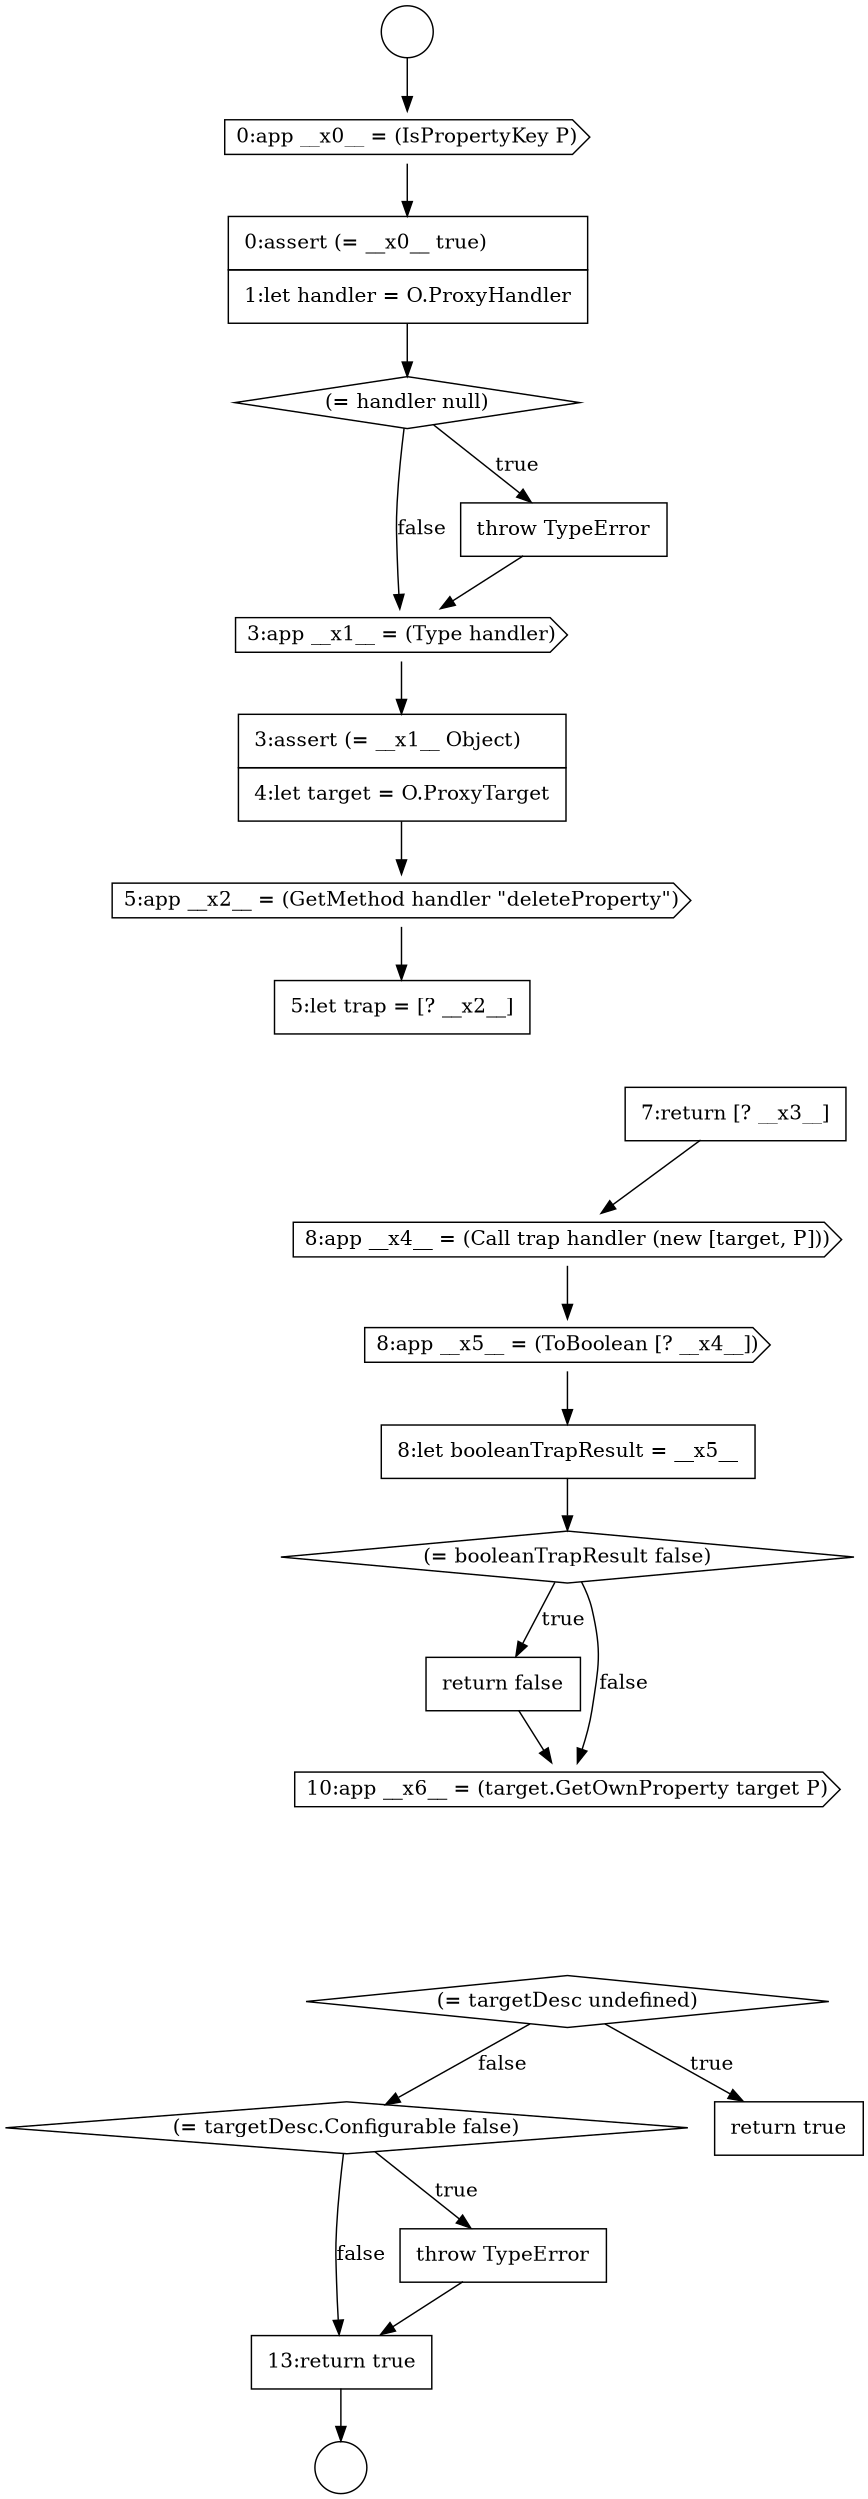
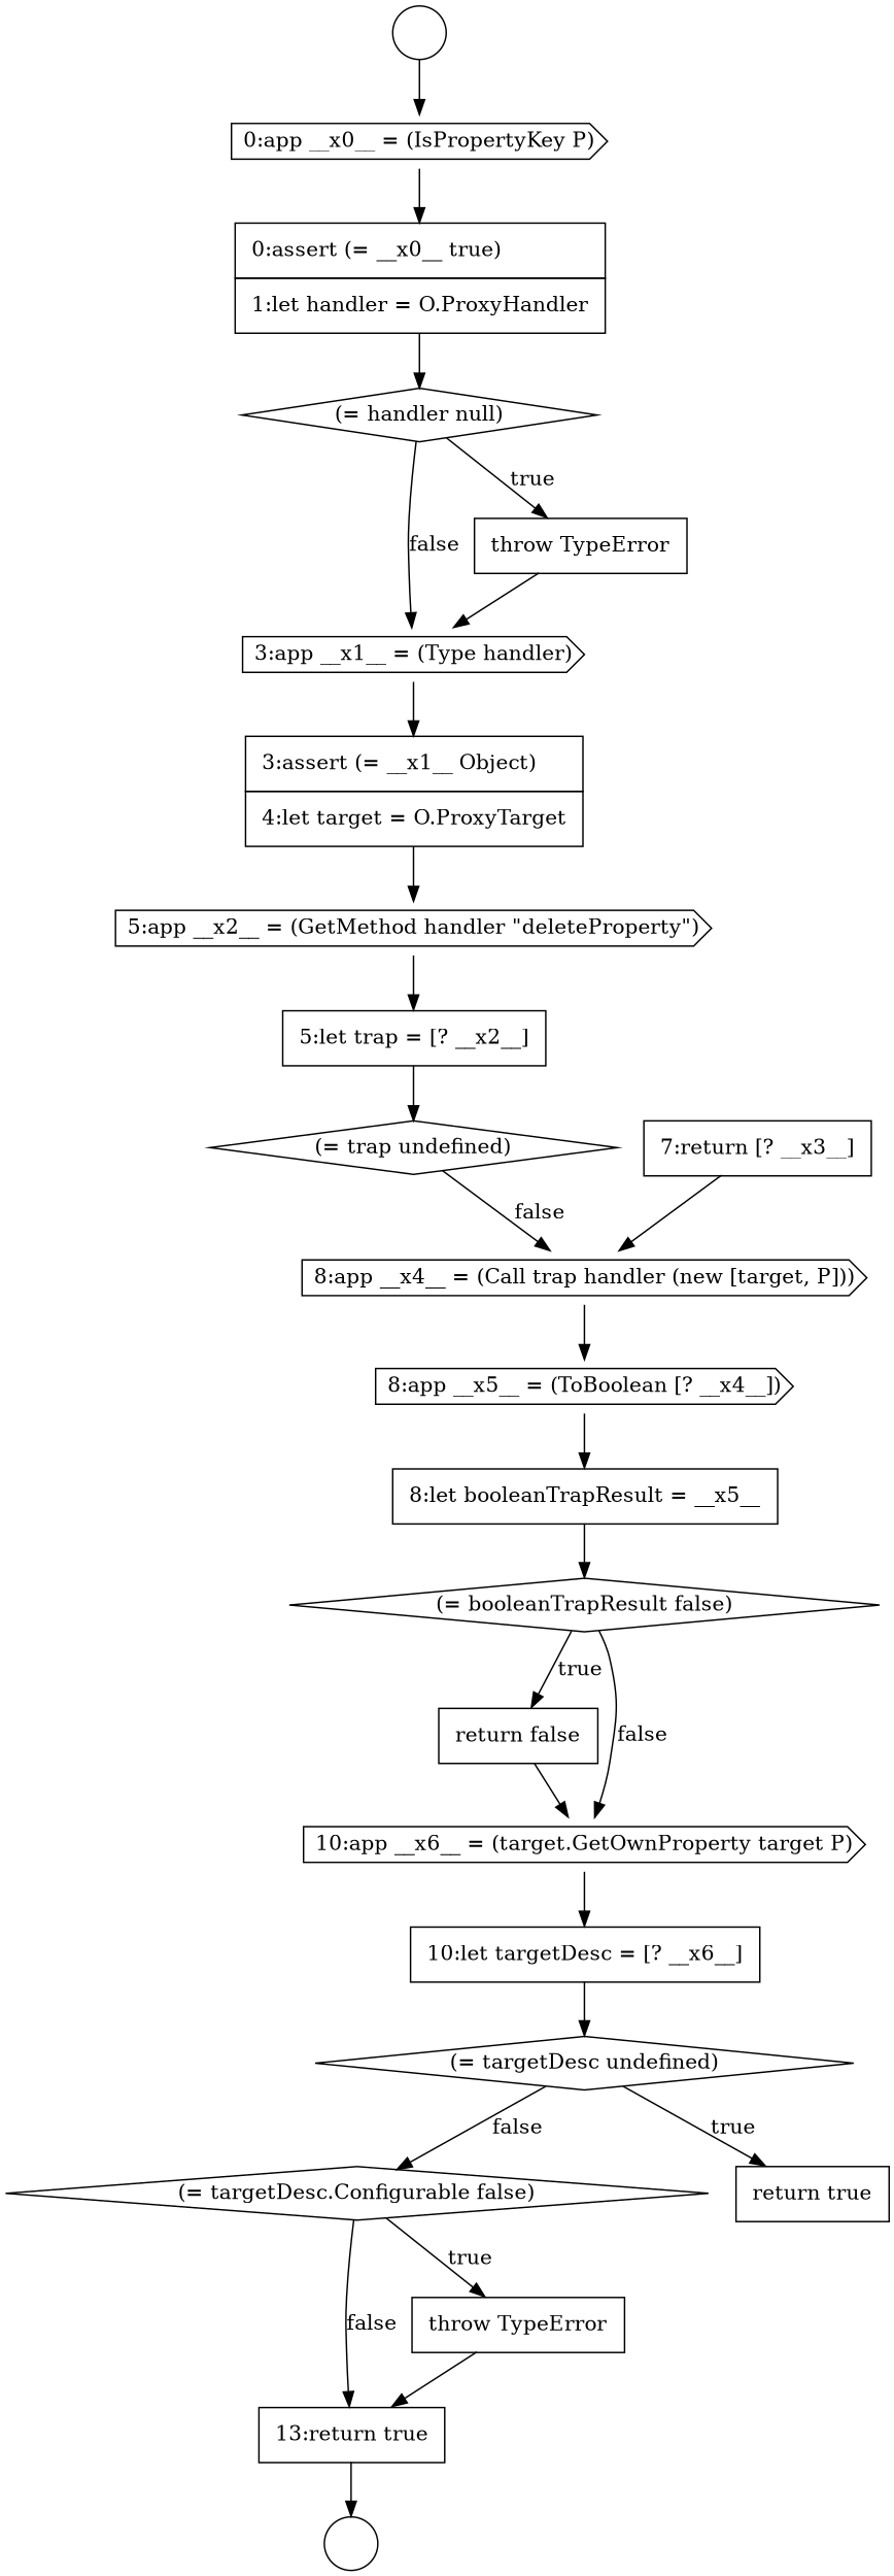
  digraph {
    node [color=black fillcolor=white shape=none style=filled]
    edge [color=black]
    n1 [label=<<font color="black">     <table border="0" cellborder="1" cellspacing="0" cellpadding="10">       <tr><td align="left">13:return true</td></tr>     </table>   </font>> margin=0]
    n2 [label=" " shape=circle]
    n3 [label=<<font color="black">     <table border="0" cellborder="1" cellspacing="0" cellpadding="10">       <tr><td align="left">throw TypeError</td></tr>     </table>   </font>> margin=0]
    n4 [label=" " shape=circle]
    n5 [label=<<font color="black">0:app __x0__ = (IsPropertyKey P)</font>> shape=cds]
    n6 [label=<<font color="black">     <table border="0" cellborder="1" cellspacing="0" cellpadding="10">       <tr><td align="left">0:assert (= __x0__ true)</td></tr>       <tr><td align="left">1:let handler = O.ProxyHandler</td></tr>     </table>   </font>> margin=0]
    n7 [label=<<font color="black">(= targetDesc.Configurable false)</font>> shape=diamond]
+   n8 [label=<<font color="black">(= trap undefined)</font>> shape=diamond]
    n9 [label=<<font color="black">8:app __x4__ = (Call trap handler (new [target, P]))</font>> shape=cds]
    n10 [label=<<font color="black">8:app __x5__ = (ToBoolean [? __x4__])</font>> shape=cds]
    n11 [label=<<font color="black">     <table border="0" cellborder="1" cellspacing="0" cellpadding="10">       <tr><td align="left">7:return [? __x3__]</td></tr>     </table>   </font>> margin=0]
    n12 [label=<<font color="black">     <table border="0" cellborder="1" cellspacing="0" cellpadding="10">       <tr><td align="left">return true</td></tr>     </table>   </font>> margin=0]
    n13 [label=<<font color="black">3:app __x1__ = (Type handler)</font>> shape=cds]
    n14 [label=<<font color="black">     <table border="0" cellborder="1" cellspacing="0" cellpadding="10">       <tr><td align="left">3:assert (= __x1__ Object)</td></tr>       <tr><td align="left">4:let target = O.ProxyTarget</td></tr>     </table>   </font>> margin=0]
    n15 [label=<<font color="black">5:app __x2__ = (GetMethod handler &quot;deleteProperty&quot;)</font>> shape=cds]
    n16 [label=<<font color="black">     <table border="0" cellborder="1" cellspacing="0" cellpadding="10">       <tr><td align="left">8:let booleanTrapResult = __x5__</td></tr>     </table>   </font>> margin=0]
    n17 [label=<<font color="black">(= booleanTrapResult false)</font>> shape=diamond]
    n18 [label=<<font color="black">     <table border="0" cellborder="1" cellspacing="0" cellpadding="10">       <tr><td align="left">return false</td></tr>     </table>   </font>> margin=0]
    n19 [label=<<font color="black">10:app __x6__ = (target.GetOwnProperty target P)</font>> shape=cds]
    n20 [label=<<font color="black">     <table border="0" cellborder="1" cellspacing="0" cellpadding="10">       <tr><td align="left">5:let trap = [? __x2__]</td></tr>     </table>   </font>> margin=0]
+   n21 [label=<<font color="black">     <table border="0" cellborder="1" cellspacing="0" cellpadding="10">       <tr><td align="left">10:let targetDesc = [? __x6__]</td></tr>     </table>   </font>> margin=0]
    n22 [label=<<font color="black">     <table border="0" cellborder="1" cellspacing="0" cellpadding="10">       <tr><td align="left">throw TypeError</td></tr>     </table>   </font>> margin=0]
    n23 [label=<<font color="black">(= targetDesc undefined)</font>> shape=diamond]
    n24 [label=<<font color="black">(= handler null)</font>> shape=diamond]
    n1 -> n2
    n3 -> n1
    n4 -> n5
    n5 -> n6
    n6 -> n24
    n7 -> n1 [label=<<font color="black">false</font>>]
    n7 -> n3 [label=<<font color="black">true</font>>]
+   n8 -> n9 [label=<<font color="black">false</font>>]
    n9 -> n10
    n10 -> n16
    n11 -> n9
    n13 -> n14
    n14 -> n15
    n15 -> n20
    n16 -> n17
    n17 -> n18 [label=<<font color="black">true</font>>]
    n17 -> n19 [label=<<font color="black">false</font>>]
    n18 -> n19
+   n19 -> n21
+   n20 -> n8
+   n21 -> n23
    n22 -> n13
    n23 -> n7 [label=<<font color="black">false</font>>]
    n23 -> n12 [label=<<font color="black">true</font>>]
    n24 -> n13 [label=<<font color="black">false</font>>]
    n24 -> n22 [label=<<font color="black">true</font>>]
  }
